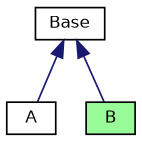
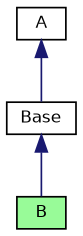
  digraph {
    node [color=black fillcolor=white fontname=Helvetica fontsize=10 shape=record style=filled]
    edge [color=midnightblue dir=back fontname=Helvetica fontsize=10 labelfontname=Helvetica labelfontsize=10 style=solid]
    n1 [fontcolor=black height=0.2 label=A width=0.4]
    n2 [fillcolor=palegreen height=0.2 label=B width=0.4]
    n3 [height=0.2 label=Base width=0.4]
-   n3 -> n1
+   n1 -> n3
    n3 -> n2
  }
